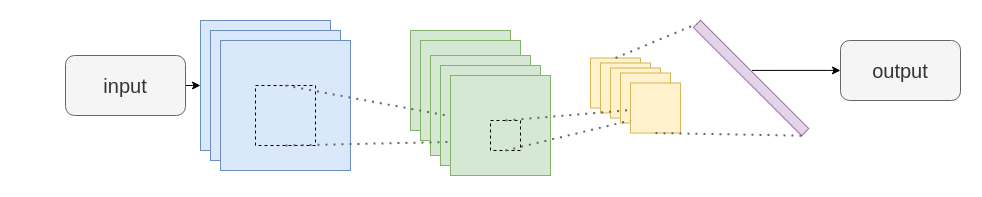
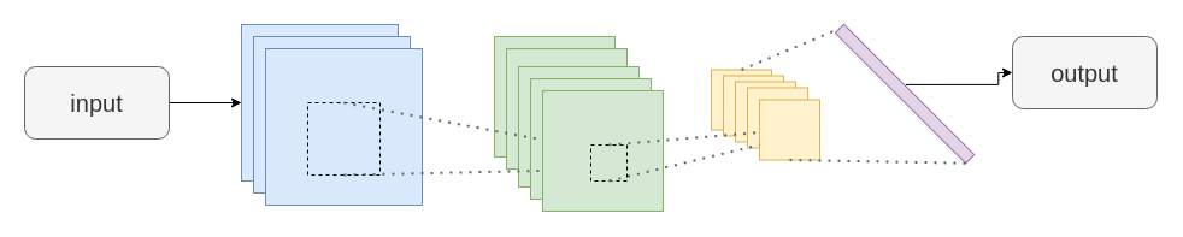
  <mxCell id="0" />
  <mxCell id="1" parent="0" />
  <mxCell id="2" value="" style="whiteSpace=wrap;html=1;aspect=fixed;fillColor=#dae8fc;strokeColor=#6c8ebf;" vertex="1" parent="1"><mxGeometry x="200" y="20" width="130" height="130" as="geometry" /></mxCell>
  <mxCell id="3" value="" style="whiteSpace=wrap;html=1;aspect=fixed;fillColor=#dae8fc;strokeColor=#6c8ebf;" vertex="1" parent="1"><mxGeometry x="210" y="30" width="130" height="130" as="geometry" /></mxCell>
  <mxCell id="4" value="" style="whiteSpace=wrap;html=1;aspect=fixed;fillColor=#dae8fc;strokeColor=#6c8ebf;" vertex="1" parent="1"><mxGeometry x="220" y="40" width="130" height="130" as="geometry" /></mxCell>
  <mxCell id="5" value="" style="whiteSpace=wrap;html=1;aspect=fixed;fillColor=#d5e8d4;strokeColor=#82b366;" vertex="1" parent="1"><mxGeometry x="410" y="30" width="100" height="100" as="geometry" /></mxCell>
  <mxCell id="6" value="" style="whiteSpace=wrap;html=1;aspect=fixed;fillColor=#d5e8d4;strokeColor=#82b366;" vertex="1" parent="1"><mxGeometry x="420" y="40" width="100" height="100" as="geometry" /></mxCell>
  <mxCell id="7" value="" style="whiteSpace=wrap;html=1;aspect=fixed;fillColor=#d5e8d4;strokeColor=#82b366;" vertex="1" parent="1"><mxGeometry x="430" y="55" width="100" height="100" as="geometry" /></mxCell>
  <mxCell id="8" value="" style="whiteSpace=wrap;html=1;aspect=fixed;fillColor=#fff2cc;strokeColor=#d6b656;" vertex="1" parent="1"><mxGeometry x="590" y="57.5" width="50" height="50" as="geometry" /></mxCell>
  <mxCell id="9" value="" style="whiteSpace=wrap;html=1;aspect=fixed;fillColor=#d5e8d4;strokeColor=#82b366;" vertex="1" parent="1"><mxGeometry x="440" y="65" width="100" height="100" as="geometry" /></mxCell>
  <mxCell id="10" value="" style="whiteSpace=wrap;html=1;aspect=fixed;fillColor=#d5e8d4;strokeColor=#82b366;" vertex="1" parent="1"><mxGeometry x="450" y="75" width="100" height="100" as="geometry" /></mxCell>
  <mxCell id="11" value="" style="whiteSpace=wrap;html=1;aspect=fixed;fillColor=#fff2cc;strokeColor=#d6b656;" vertex="1" parent="1"><mxGeometry x="600" y="62.5" width="50" height="50" as="geometry" /></mxCell>
  <mxCell id="12" value="" style="whiteSpace=wrap;html=1;aspect=fixed;fillColor=#fff2cc;strokeColor=#d6b656;" vertex="1" parent="1"><mxGeometry x="610" y="67.5" width="50" height="50" as="geometry" /></mxCell>
  <mxCell id="13" value="" style="whiteSpace=wrap;html=1;aspect=fixed;fillColor=#fff2cc;strokeColor=#d6b656;" vertex="1" parent="1"><mxGeometry x="620" y="72.5" width="50" height="50" as="geometry" /></mxCell>
  <mxCell id="14" value="" style="whiteSpace=wrap;html=1;aspect=fixed;fillColor=#fff2cc;strokeColor=#d6b656;" vertex="1" parent="1"><mxGeometry x="630" y="82.5" width="50" height="50" as="geometry" /></mxCell>
  <mxCell id="15" style="edgeStyle=orthogonalEdgeStyle;rounded=0;orthogonalLoop=1;jettySize=auto;html=1;exitX=1;exitY=0.5;exitDx=0;exitDy=0;entryX=0;entryY=0.5;entryDx=0;entryDy=0;" edge="1" parent="1" source="16" target="2"><mxGeometry relative="1" as="geometry" /></mxCell>
- <mxCell id="16" value="&lt;font style=&quot;font-size: 20px;&quot;&gt;input&lt;/font&gt;" style="rounded=1;whiteSpace=wrap;html=1;fillColor=#f5f5f5;fontColor=#333333;strokeColor=#666666;" vertex="1" parent="1"><mxGeometry x="65" y="55" width="120" height="60" as="geometry" /></mxCell>
+ <mxCell id="16" value="&lt;font style=&quot;font-size: 20px;&quot;&gt;input&lt;/font&gt;" style="rounded=1;whiteSpace=wrap;html=1;fillColor=#f5f5f5;fontColor=#333333;strokeColor=#666666;" vertex="1" parent="1"><mxGeometry x="20" y="55" width="120" height="60" as="geometry" /></mxCell>
  <mxCell id="17" style="edgeStyle=orthogonalEdgeStyle;rounded=0;orthogonalLoop=1;jettySize=auto;html=1;exitX=0.469;exitY=-0.099;exitDx=0;exitDy=0;entryX=0;entryY=0.5;entryDx=0;entryDy=0;exitPerimeter=0;" edge="1" parent="1" source="18" target="27"><mxGeometry relative="1" as="geometry" /></mxCell>
  <mxCell id="18" value="" style="rounded=0;whiteSpace=wrap;html=1;rotation=45;fillColor=#e1d5e7;strokeColor=#9673a6;" vertex="1" parent="1"><mxGeometry x="674" y="72.5" width="153.18" height="10" as="geometry" /></mxCell>
  <mxCell id="19" value="" style="whiteSpace=wrap;html=1;aspect=fixed;fillColor=none;dashed=1;" vertex="1" parent="1"><mxGeometry x="255" y="85" width="60" height="60" as="geometry" /></mxCell>
  <mxCell id="20" value="" style="endArrow=none;dashed=1;html=1;dashPattern=1 3;strokeWidth=2;rounded=0;exitX=0.5;exitY=0;exitDx=0;exitDy=0;strokeColor=#666666;" edge="1" parent="1" source="19" target="10"><mxGeometry width="50" height="50" relative="1" as="geometry"><mxPoint x="270" y="20" as="sourcePoint" /><mxPoint x="320" y="-30" as="targetPoint" /></mxGeometry></mxCell>
  <mxCell id="21" value="" style="endArrow=none;dashed=1;html=1;dashPattern=1 3;strokeWidth=2;rounded=0;exitX=0.5;exitY=1;exitDx=0;exitDy=0;entryX=0.012;entryY=0.664;entryDx=0;entryDy=0;strokeColor=#666666;entryPerimeter=0;" edge="1" parent="1" source="19" target="10"><mxGeometry width="50" height="50" relative="1" as="geometry"><mxPoint x="390" y="100" as="sourcePoint" /><mxPoint x="545" y="130" as="targetPoint" /></mxGeometry></mxCell>
  <mxCell id="22" value="" style="whiteSpace=wrap;html=1;aspect=fixed;fillColor=none;dashed=1;" vertex="1" parent="1"><mxGeometry x="490" y="120" width="30" height="30" as="geometry" /></mxCell>
  <mxCell id="23" value="" style="endArrow=none;dashed=1;html=1;dashPattern=1 3;strokeWidth=2;rounded=0;exitX=0.5;exitY=0;exitDx=0;exitDy=0;strokeColor=#666666;" edge="1" parent="1" source="22" target="14"><mxGeometry width="50" height="50" relative="1" as="geometry"><mxPoint x="530" y="164" as="sourcePoint" /><mxPoint x="696" y="160" as="targetPoint" /></mxGeometry></mxCell>
  <mxCell id="24" value="" style="endArrow=none;dashed=1;html=1;dashPattern=1 3;strokeWidth=2;rounded=0;exitX=0.5;exitY=1;exitDx=0;exitDy=0;strokeColor=#666666;entryX=0;entryY=0.75;entryDx=0;entryDy=0;" edge="1" parent="1" source="22" target="14"><mxGeometry width="50" height="50" relative="1" as="geometry"><mxPoint x="590" y="120" as="sourcePoint" /><mxPoint x="715" y="110" as="targetPoint" /></mxGeometry></mxCell>
  <mxCell id="25" value="" style="endArrow=none;dashed=1;html=1;dashPattern=1 3;strokeWidth=2;rounded=0;exitX=0.5;exitY=0;exitDx=0;exitDy=0;strokeColor=#666666;entryX=0;entryY=0.5;entryDx=0;entryDy=0;" edge="1" parent="1" source="8" target="18"><mxGeometry width="50" height="50" relative="1" as="geometry"><mxPoint x="570" y="120" as="sourcePoint" /><mxPoint x="695" y="40" as="targetPoint" /></mxGeometry></mxCell>
  <mxCell id="26" value="" style="endArrow=none;dashed=1;html=1;dashPattern=1 3;strokeWidth=2;rounded=0;exitX=0.5;exitY=1;exitDx=0;exitDy=0;strokeColor=#666666;entryX=1;entryY=1;entryDx=0;entryDy=0;" edge="1" parent="1" source="14" target="18"><mxGeometry width="50" height="50" relative="1" as="geometry"><mxPoint x="660" y="210" as="sourcePoint" /><mxPoint x="741" y="175" as="targetPoint" /></mxGeometry></mxCell>
- <mxCell id="27" value="&lt;font style=&quot;font-size: 20px;&quot;&gt;output&lt;/font&gt;" style="rounded=1;whiteSpace=wrap;html=1;fillColor=#f5f5f5;fontColor=#333333;strokeColor=#666666;" vertex="1" parent="1"><mxGeometry x="840" y="40" width="120" height="60" as="geometry" /></mxCell>
+ <mxCell id="27" value="&lt;font style=&quot;font-size: 20px;&quot;&gt;output&lt;/font&gt;" style="rounded=1;whiteSpace=wrap;html=1;fillColor=#f5f5f5;fontColor=#333333;strokeColor=#666666;" vertex="1" parent="1"><mxGeometry x="840" y="30" width="120" height="60" as="geometry" /></mxCell>
